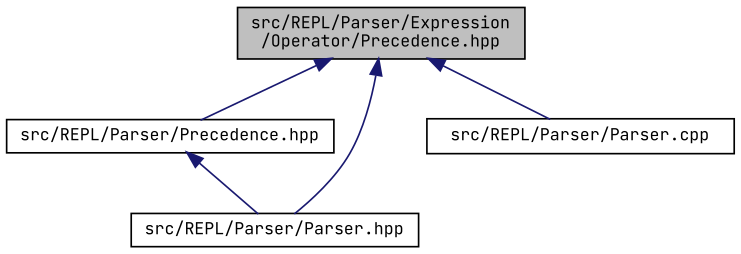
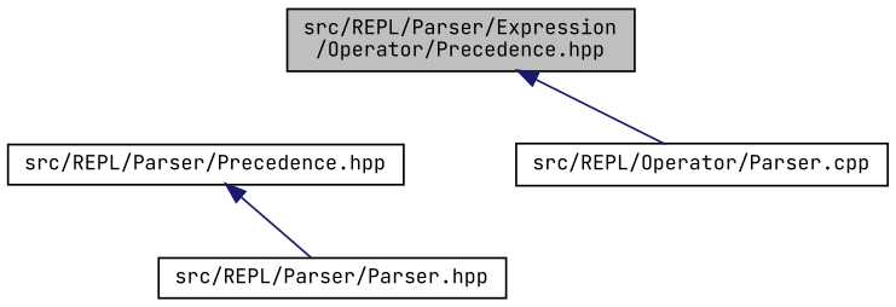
  digraph {
    fontname="JetBrains Mono"
    node [color=black fillcolor=white fontname="JetBrains Mono" fontsize=10 shape=record style=filled]
    edge [color=midnightblue dir=back fontname="JetBrains Mono" fontsize=10 labelfontname=Helvetica labelfontsize=10 style=solid]
    n1 [fillcolor=grey75 fontcolor=black height=0.2 label="src/REPL/Parser/Expression\l/Operator/Precedence.hpp" width=0.4]
    n2 [height=0.2 label="src/REPL/Parser/Precedence.hpp" width=0.4]
    n3 [height=0.2 label="src/REPL/Parser/Parser.hpp" width=0.4]
-   n4 [height=0.2 label="src/REPL/Parser/Parser.cpp" width=0.4]
-   n1 -> n2
-   n1 -> n3
+   n4 [height=0.2 label="src/REPL/Operator/Parser.cpp" width=0.4]
    n1 -> n4
    n2 -> n3
  }
